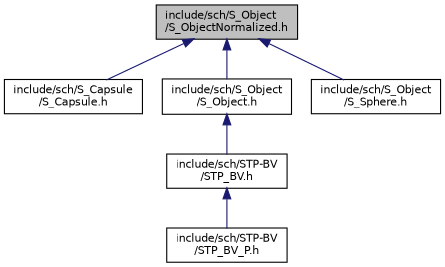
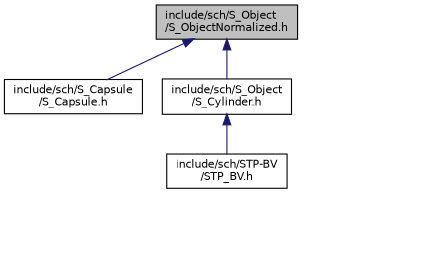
  digraph {
    node [color=black fillcolor=white fontname=Helvetica fontsize=10 shape=record style=filled]
    edge [color=midnightblue dir=back fontname=Helvetica fontsize=10 labelfontname=Helvetica labelfontsize=10 style=solid]
    n1 [fillcolor=grey75 fontcolor=black height=0.2 label="include/sch/S_Object\l/S_ObjectNormalized.h" width=0.4]
    n2 [height=0.2 label="include/sch/S_Capsule\l/S_Capsule.h" width=0.4]
-   n3 [height=0.2 label="include/sch/S_Object\l/S_Object.h" width=0.4]
-   n4 [height=0.2 label="include/sch/S_Object\l/S_Sphere.h" width=0.4]
+   n3 [height=0.2 label="include/sch/S_Object\l/S_Cylinder.h" width=0.4]
    n5 [height=0.2 label="include/sch/STP-BV\l/STP_BV.h" width=0.4]
-   n6 [height=0.2 label="include/sch/STP-BV\l/STP_BV_P.h" width=0.4]
    n1 -> n2
    n1 -> n3
-   n1 -> n4
    n3 -> n5
-   n5 -> n6
  }
